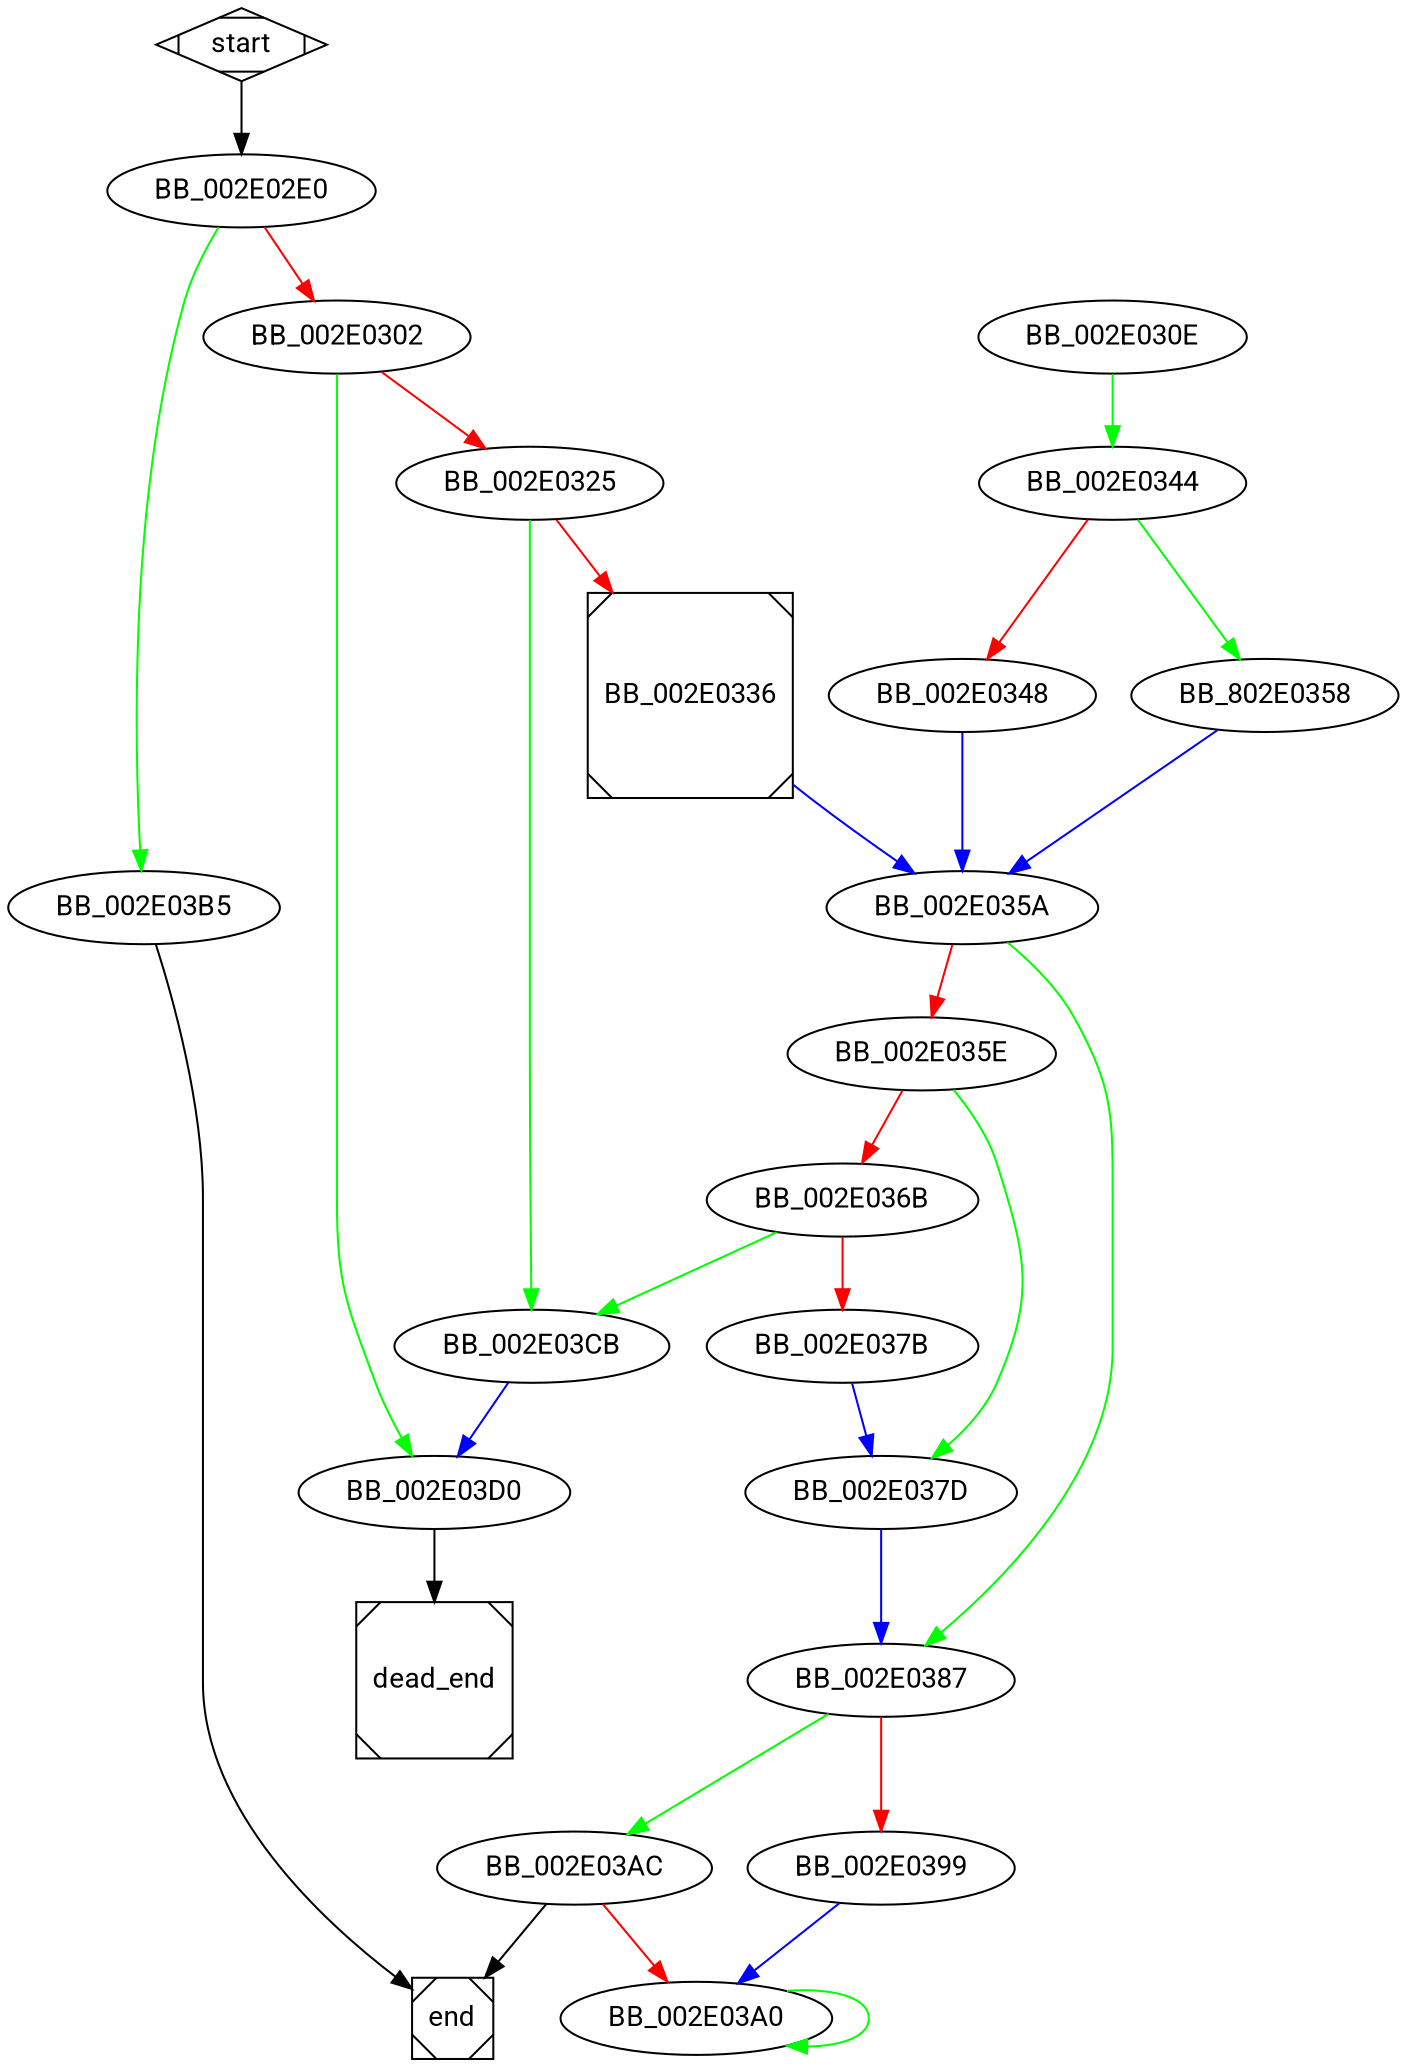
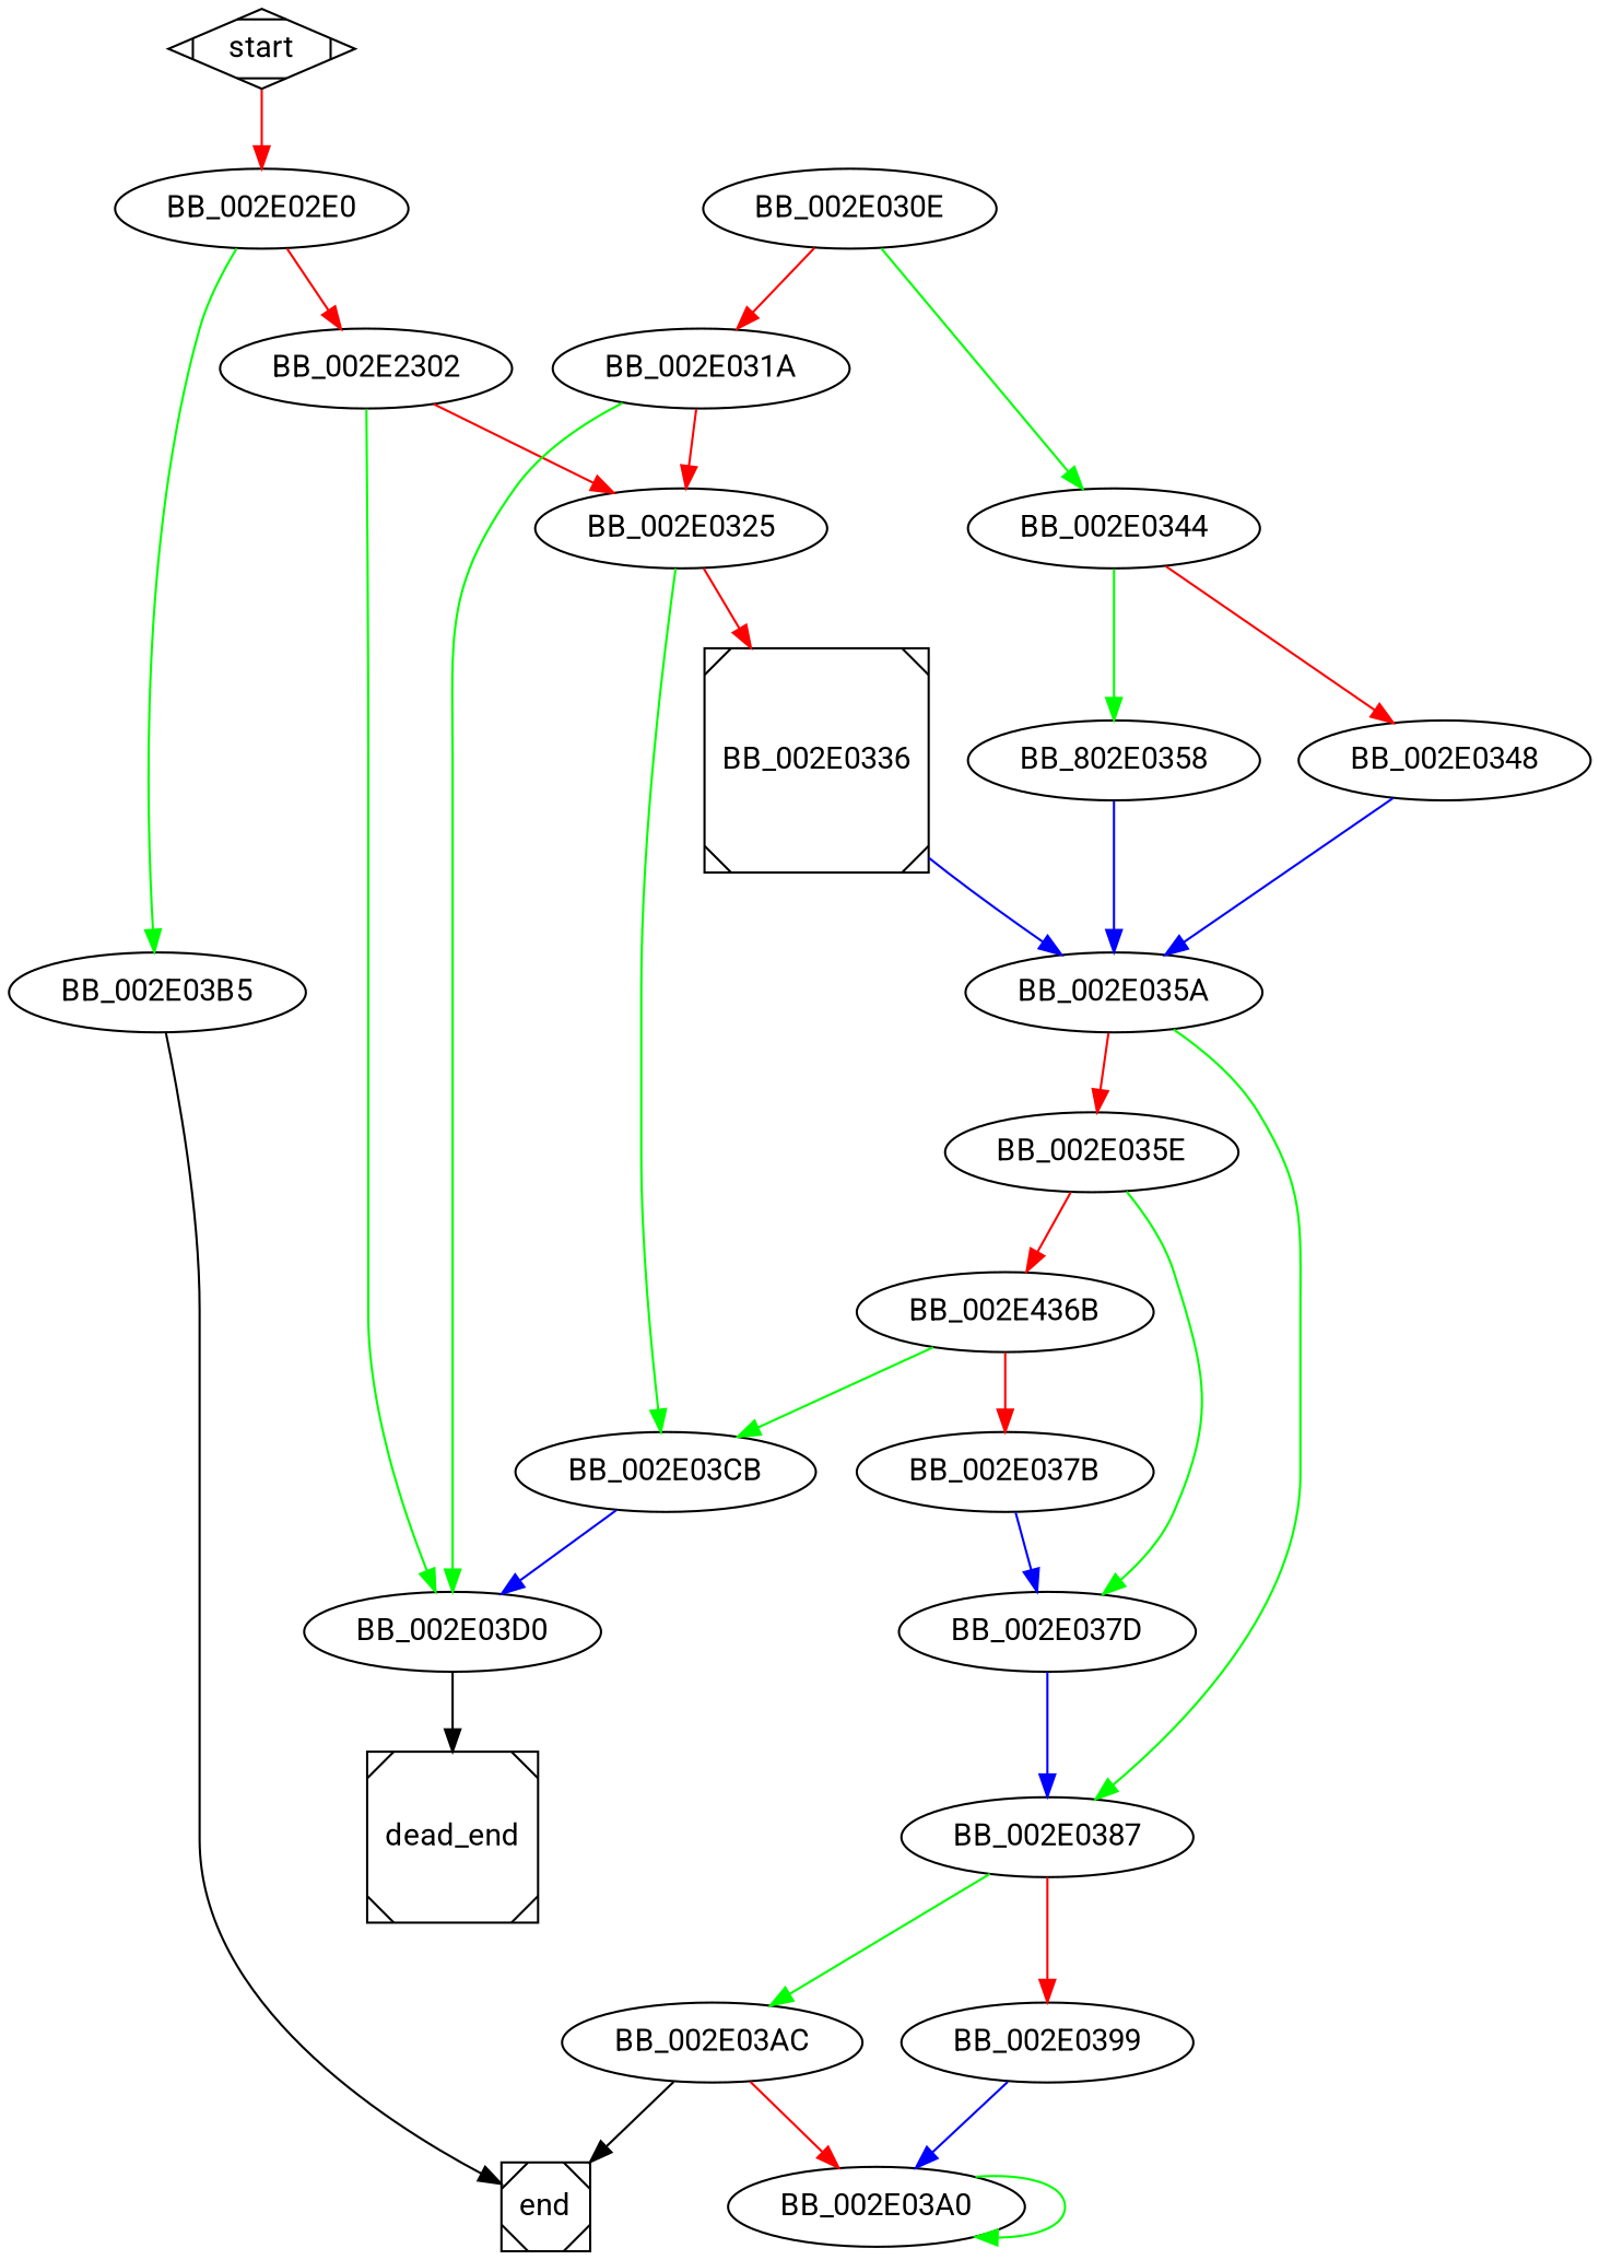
  digraph {
    fontname=Roboto
    node [fontname=Roboto]
    edge [fontname=Roboto color=red]
    start [shape=Mdiamond]
    BB_002E02E0
-   BB_002E0302
+   BB_002E0302 [label=BB_002E2302]
    BB_002E03B5
    BB_002E03D0
    BB_002E0325
    end [shape=Msquare]
    BB_002E030E
+   BB_002E031A
    BB_002E0344
    dead_end [shape=Msquare]
    BB_002E0348
    n13 [label=BB_802E0358]
    BB_002E0336 [shape=Msquare]
    BB_002E03CB
    BB_002E035A
    BB_002E035E
    BB_002E0387
-   BB_002E036B
+   BB_002E036B [label=BB_002E436B]
    BB_002E037D
    BB_002E0399
    BB_002E03AC
    BB_002E037B
    BB_002E03A0
-   start -> BB_002E02E0 [color=""]
+   start -> BB_002E02E0
    BB_002E02E0 -> BB_002E0302
    BB_002E02E0 -> BB_002E03B5 [color=green]
    BB_002E0302 -> BB_002E03D0 [color=green]
    BB_002E0302 -> BB_002E0325
    BB_002E03B5 -> end [color=""]
    BB_002E03D0 -> dead_end [color=""]
    BB_002E0325 -> BB_002E0336
    BB_002E0325 -> BB_002E03CB [color=green]
+   BB_002E030E -> BB_002E031A
    BB_002E030E -> BB_002E0344 [color=green]
+   BB_002E031A -> BB_002E03D0 [color=green]
+   BB_002E031A -> BB_002E0325
    BB_002E0344 -> BB_002E0348
    BB_002E0344 -> n13 [color=green]
    BB_002E0348 -> BB_002E035A [color=blue]
    n13 -> BB_002E035A [color=blue]
    BB_002E0336 -> BB_002E035A [color=blue]
    BB_002E03CB -> BB_002E03D0 [color=blue]
    BB_002E035A -> BB_002E035E
    BB_002E035A -> BB_002E0387 [color=green]
    BB_002E035E -> BB_002E036B
    BB_002E035E -> BB_002E037D [color=green]
    BB_002E0387 -> BB_002E0399
    BB_002E0387 -> BB_002E03AC [color=green]
    BB_002E036B -> BB_002E03CB [color=green]
    BB_002E036B -> BB_002E037B
    BB_002E037D -> BB_002E0387 [color=blue]
    BB_002E0399 -> BB_002E03A0 [color=blue]
    BB_002E03AC -> end [color=""]
    BB_002E03AC -> BB_002E03A0
    BB_002E037B -> BB_002E037D [color=blue]
    BB_002E03A0 -> BB_002E03A0 [color=green]
  }
